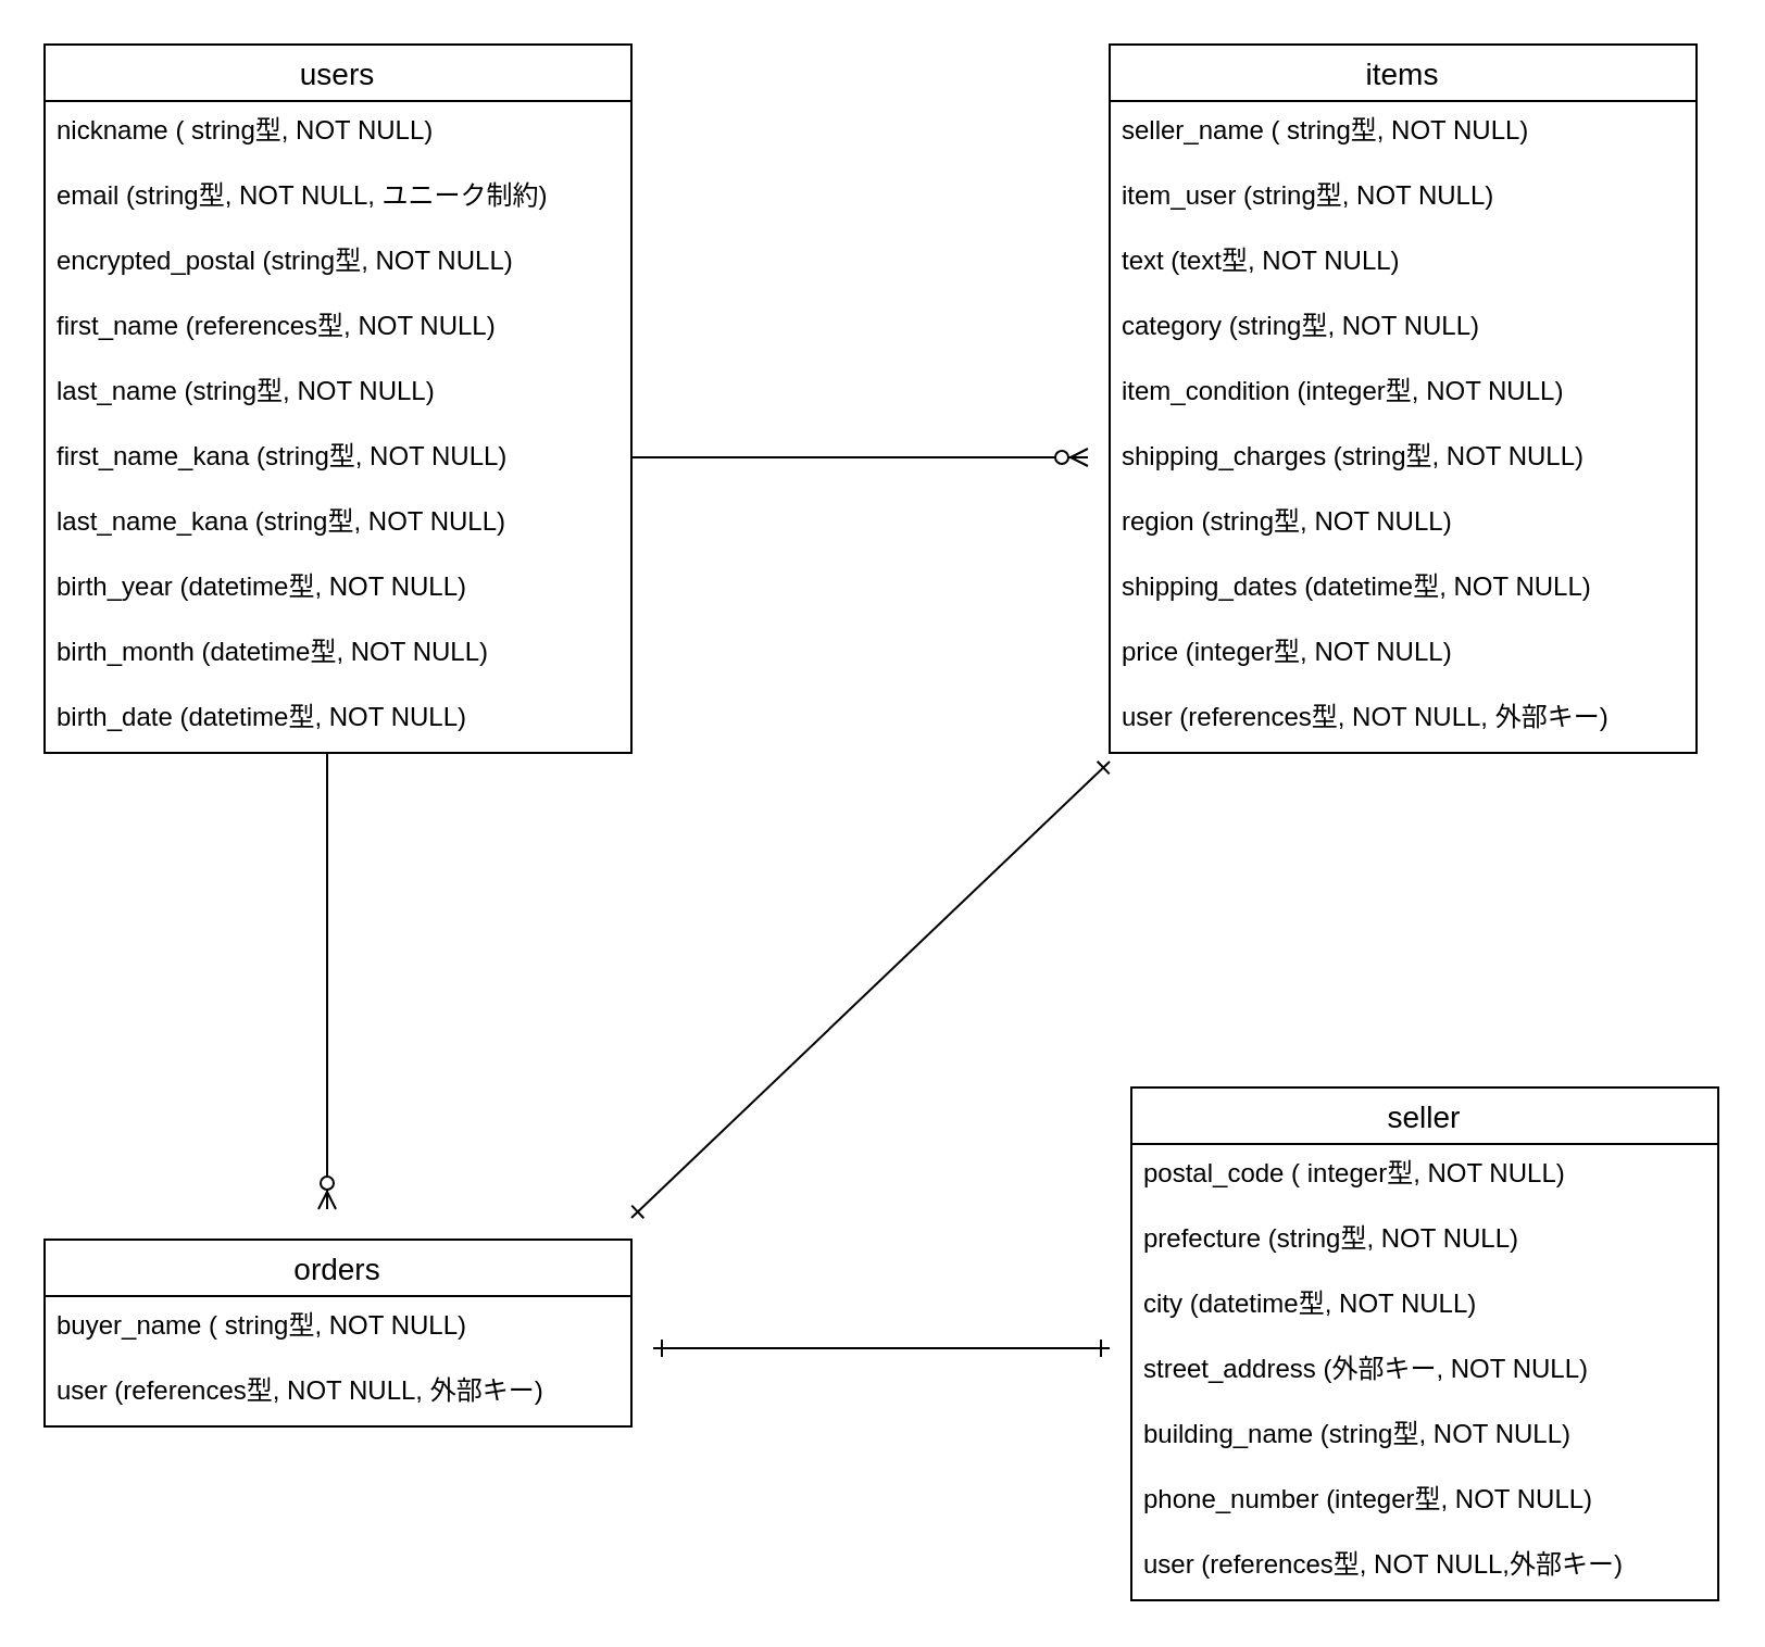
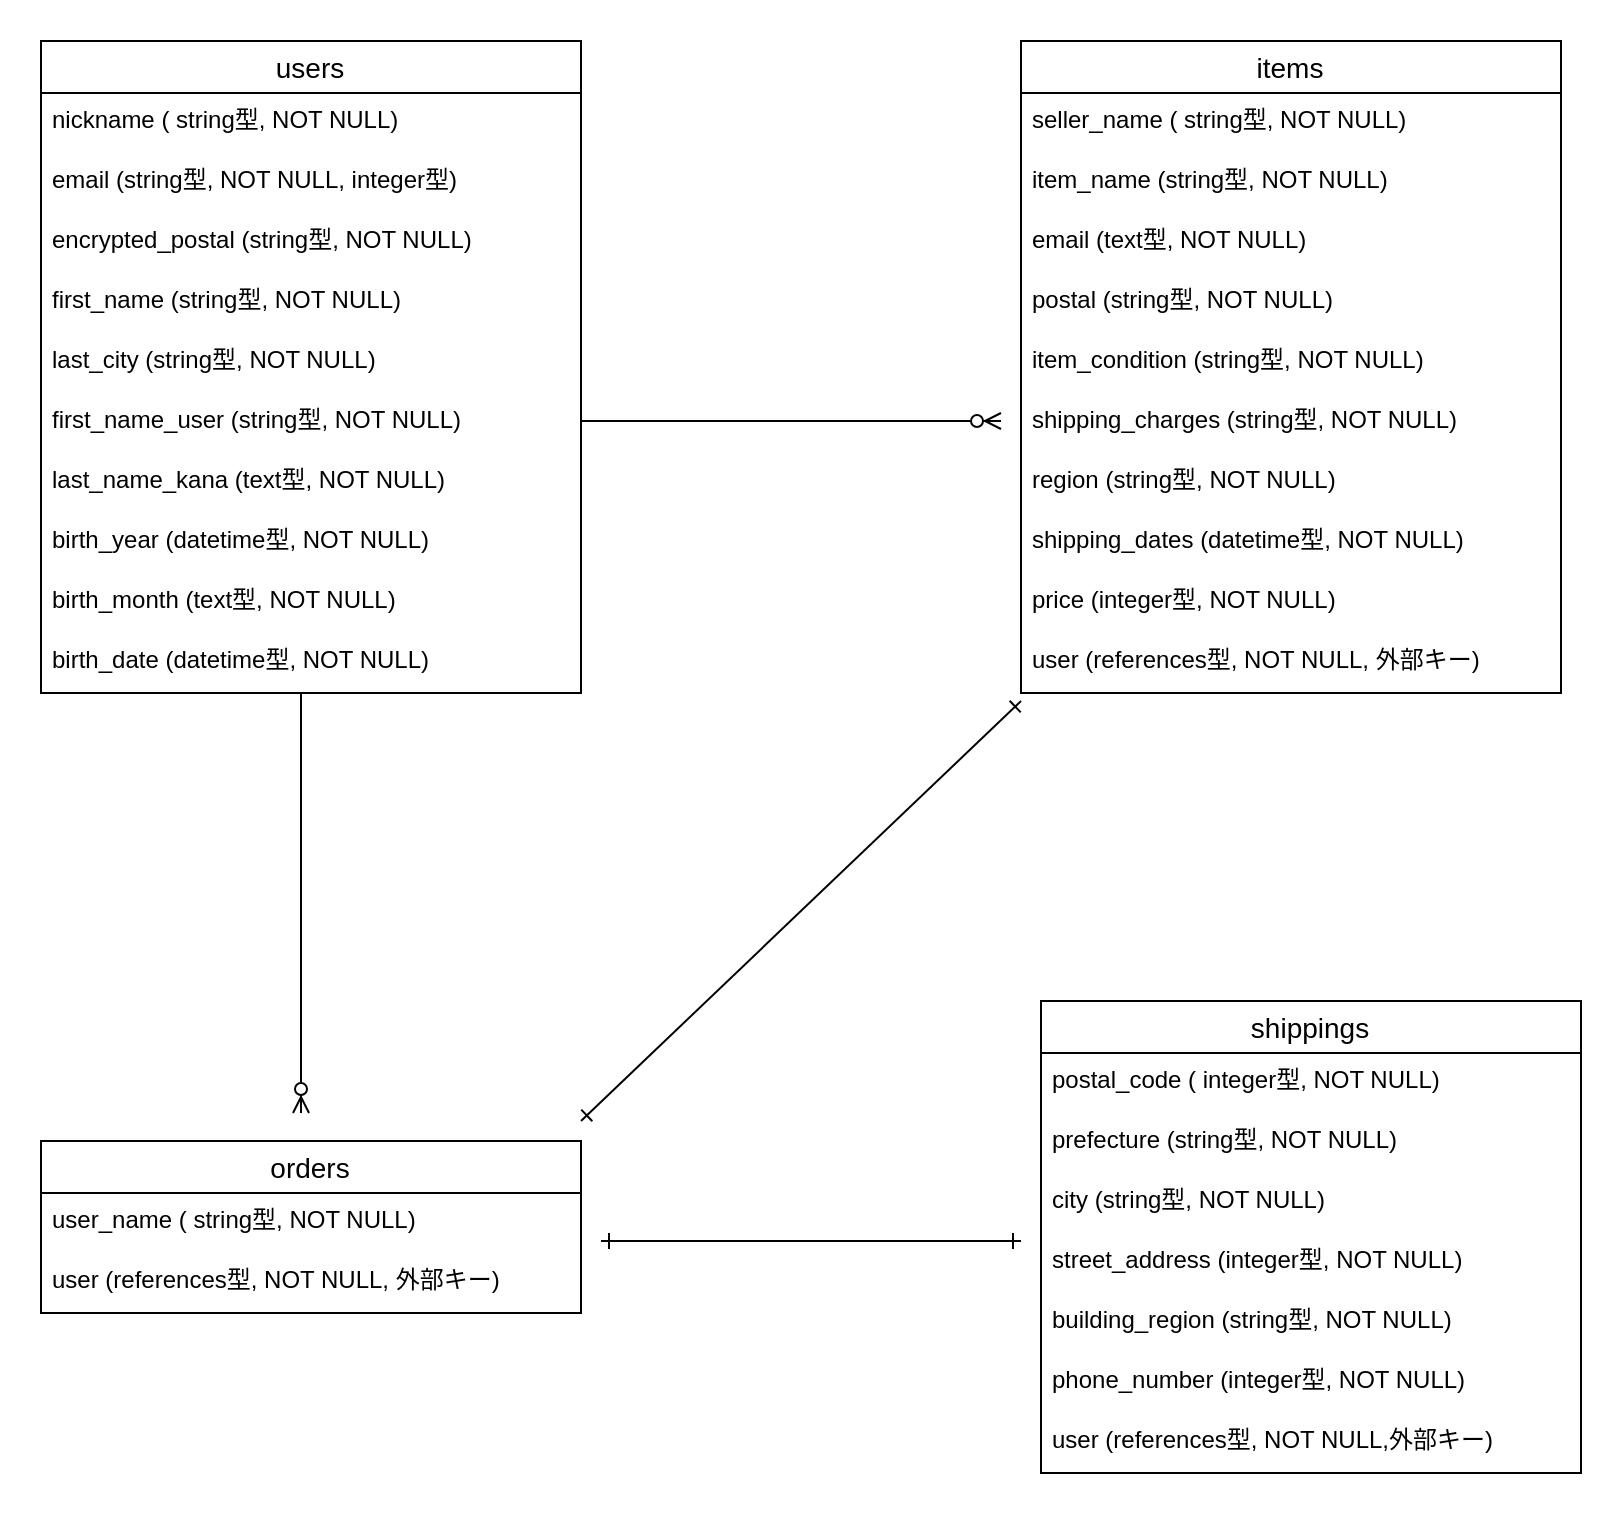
  <mxCell id="0" />
  <mxCell id="1" parent="0" />
  <mxCell id="2" value="users" style="swimlane;fontStyle=0;childLayout=stackLayout;horizontal=1;startSize=26;horizontalStack=0;resizeParent=1;resizeParentMax=0;resizeLast=0;collapsible=1;marginBottom=0;align=center;fontSize=14;" vertex="1" parent="1"><mxGeometry x="20" y="20" width="270" height="326" as="geometry" /></mxCell>
  <mxCell id="3" value="nickname ( string型, NOT NULL)" style="text;strokeColor=none;fillColor=none;spacingLeft=4;spacingRight=4;overflow=hidden;rotatable=0;points=[[0,0.5],[1,0.5]];portConstraint=eastwest;fontSize=12;" vertex="1" parent="2"><mxGeometry y="26" width="270" height="30" as="geometry" /></mxCell>
- <mxCell id="4" value="email (string型, NOT NULL, ユニーク制約)" style="text;strokeColor=none;fillColor=none;spacingLeft=4;spacingRight=4;overflow=hidden;rotatable=0;points=[[0,0.5],[1,0.5]];portConstraint=eastwest;fontSize=12;" vertex="1" parent="2"><mxGeometry y="56" width="270" height="30" as="geometry" /></mxCell>
+ <mxCell id="4" value="email (string型, NOT NULL, integer型)" style="text;strokeColor=none;fillColor=none;spacingLeft=4;spacingRight=4;overflow=hidden;rotatable=0;points=[[0,0.5],[1,0.5]];portConstraint=eastwest;fontSize=12;" vertex="1" parent="2"><mxGeometry y="56" width="270" height="30" as="geometry" /></mxCell>
  <mxCell id="5" value="encrypted_postal (string型, NOT NULL)" style="text;strokeColor=none;fillColor=none;spacingLeft=4;spacingRight=4;overflow=hidden;rotatable=0;points=[[0,0.5],[1,0.5]];portConstraint=eastwest;fontSize=12;" vertex="1" parent="2"><mxGeometry y="86" width="270" height="30" as="geometry" /></mxCell>
- <mxCell id="6" value="first_name (references型, NOT NULL)" style="text;strokeColor=none;fillColor=none;spacingLeft=4;spacingRight=4;overflow=hidden;rotatable=0;points=[[0,0.5],[1,0.5]];portConstraint=eastwest;fontSize=12;" vertex="1" parent="2"><mxGeometry y="116" width="270" height="30" as="geometry" /></mxCell>
- <mxCell id="7" value="last_name (string型, NOT NULL)" style="text;strokeColor=none;fillColor=none;spacingLeft=4;spacingRight=4;overflow=hidden;rotatable=0;points=[[0,0.5],[1,0.5]];portConstraint=eastwest;fontSize=12;" vertex="1" parent="2"><mxGeometry y="146" width="270" height="30" as="geometry" /></mxCell>
- <mxCell id="8" value="first_name_kana (string型, NOT NULL)" style="text;strokeColor=none;fillColor=none;spacingLeft=4;spacingRight=4;overflow=hidden;rotatable=0;points=[[0,0.5],[1,0.5]];portConstraint=eastwest;fontSize=12;" vertex="1" parent="2"><mxGeometry y="176" width="270" height="30" as="geometry" /></mxCell>
- <mxCell id="9" value="last_name_kana (string型, NOT NULL)" style="text;strokeColor=none;fillColor=none;spacingLeft=4;spacingRight=4;overflow=hidden;rotatable=0;points=[[0,0.5],[1,0.5]];portConstraint=eastwest;fontSize=12;" vertex="1" parent="2"><mxGeometry y="206" width="270" height="30" as="geometry" /></mxCell>
+ <mxCell id="6" value="first_name (string型, NOT NULL)" style="text;strokeColor=none;fillColor=none;spacingLeft=4;spacingRight=4;overflow=hidden;rotatable=0;points=[[0,0.5],[1,0.5]];portConstraint=eastwest;fontSize=12;" vertex="1" parent="2"><mxGeometry y="116" width="270" height="30" as="geometry" /></mxCell>
+ <mxCell id="7" value="last_city (string型, NOT NULL)" style="text;strokeColor=none;fillColor=none;spacingLeft=4;spacingRight=4;overflow=hidden;rotatable=0;points=[[0,0.5],[1,0.5]];portConstraint=eastwest;fontSize=12;" vertex="1" parent="2"><mxGeometry y="146" width="270" height="30" as="geometry" /></mxCell>
+ <mxCell id="8" value="first_name_user (string型, NOT NULL)" style="text;strokeColor=none;fillColor=none;spacingLeft=4;spacingRight=4;overflow=hidden;rotatable=0;points=[[0,0.5],[1,0.5]];portConstraint=eastwest;fontSize=12;" vertex="1" parent="2"><mxGeometry y="176" width="270" height="30" as="geometry" /></mxCell>
+ <mxCell id="9" value="last_name_kana (text型, NOT NULL)" style="text;strokeColor=none;fillColor=none;spacingLeft=4;spacingRight=4;overflow=hidden;rotatable=0;points=[[0,0.5],[1,0.5]];portConstraint=eastwest;fontSize=12;" vertex="1" parent="2"><mxGeometry y="206" width="270" height="30" as="geometry" /></mxCell>
  <mxCell id="10" value="birth_year (datetime型, NOT NULL)" style="text;strokeColor=none;fillColor=none;spacingLeft=4;spacingRight=4;overflow=hidden;rotatable=0;points=[[0,0.5],[1,0.5]];portConstraint=eastwest;fontSize=12;" vertex="1" parent="2"><mxGeometry y="236" width="270" height="30" as="geometry" /></mxCell>
- <mxCell id="11" value="birth_month (datetime型, NOT NULL)" style="text;strokeColor=none;fillColor=none;spacingLeft=4;spacingRight=4;overflow=hidden;rotatable=0;points=[[0,0.5],[1,0.5]];portConstraint=eastwest;fontSize=12;" vertex="1" parent="2"><mxGeometry y="266" width="270" height="30" as="geometry" /></mxCell>
+ <mxCell id="11" value="birth_month (text型, NOT NULL)" style="text;strokeColor=none;fillColor=none;spacingLeft=4;spacingRight=4;overflow=hidden;rotatable=0;points=[[0,0.5],[1,0.5]];portConstraint=eastwest;fontSize=12;" vertex="1" parent="2"><mxGeometry y="266" width="270" height="30" as="geometry" /></mxCell>
  <mxCell id="12" value="birth_date (datetime型, NOT NULL)" style="text;strokeColor=none;fillColor=none;spacingLeft=4;spacingRight=4;overflow=hidden;rotatable=0;points=[[0,0.5],[1,0.5]];portConstraint=eastwest;fontSize=12;" vertex="1" parent="2"><mxGeometry y="296" width="270" height="30" as="geometry" /></mxCell>
  <mxCell id="13" value="items" style="swimlane;fontStyle=0;childLayout=stackLayout;horizontal=1;startSize=26;horizontalStack=0;resizeParent=1;resizeParentMax=0;resizeLast=0;collapsible=1;marginBottom=0;align=center;fontSize=14;" vertex="1" parent="1"><mxGeometry x="510" y="20" width="270" height="326" as="geometry" /></mxCell>
  <mxCell id="14" value="seller_name ( string型, NOT NULL)" style="text;strokeColor=none;fillColor=none;spacingLeft=4;spacingRight=4;overflow=hidden;rotatable=0;points=[[0,0.5],[1,0.5]];portConstraint=eastwest;fontSize=12;" vertex="1" parent="13"><mxGeometry y="26" width="270" height="30" as="geometry" /></mxCell>
- <mxCell id="15" value="item_user (string型, NOT NULL)" style="text;strokeColor=none;fillColor=none;spacingLeft=4;spacingRight=4;overflow=hidden;rotatable=0;points=[[0,0.5],[1,0.5]];portConstraint=eastwest;fontSize=12;" vertex="1" parent="13"><mxGeometry y="56" width="270" height="30" as="geometry" /></mxCell>
- <mxCell id="16" value="text (text型, NOT NULL)" style="text;strokeColor=none;fillColor=none;spacingLeft=4;spacingRight=4;overflow=hidden;rotatable=0;points=[[0,0.5],[1,0.5]];portConstraint=eastwest;fontSize=12;" vertex="1" parent="13"><mxGeometry y="86" width="270" height="30" as="geometry" /></mxCell>
- <mxCell id="17" value="category (string型, NOT NULL)" style="text;strokeColor=none;fillColor=none;spacingLeft=4;spacingRight=4;overflow=hidden;rotatable=0;points=[[0,0.5],[1,0.5]];portConstraint=eastwest;fontSize=12;" vertex="1" parent="13"><mxGeometry y="116" width="270" height="30" as="geometry" /></mxCell>
- <mxCell id="18" value="item_condition (integer型, NOT NULL)" style="text;strokeColor=none;fillColor=none;spacingLeft=4;spacingRight=4;overflow=hidden;rotatable=0;points=[[0,0.5],[1,0.5]];portConstraint=eastwest;fontSize=12;" vertex="1" parent="13"><mxGeometry y="146" width="270" height="30" as="geometry" /></mxCell>
+ <mxCell id="15" value="item_name (string型, NOT NULL)" style="text;strokeColor=none;fillColor=none;spacingLeft=4;spacingRight=4;overflow=hidden;rotatable=0;points=[[0,0.5],[1,0.5]];portConstraint=eastwest;fontSize=12;" vertex="1" parent="13"><mxGeometry y="56" width="270" height="30" as="geometry" /></mxCell>
+ <mxCell id="16" value="email (text型, NOT NULL)" style="text;strokeColor=none;fillColor=none;spacingLeft=4;spacingRight=4;overflow=hidden;rotatable=0;points=[[0,0.5],[1,0.5]];portConstraint=eastwest;fontSize=12;" vertex="1" parent="13"><mxGeometry y="86" width="270" height="30" as="geometry" /></mxCell>
+ <mxCell id="17" value="postal (string型, NOT NULL)" style="text;strokeColor=none;fillColor=none;spacingLeft=4;spacingRight=4;overflow=hidden;rotatable=0;points=[[0,0.5],[1,0.5]];portConstraint=eastwest;fontSize=12;" vertex="1" parent="13"><mxGeometry y="116" width="270" height="30" as="geometry" /></mxCell>
+ <mxCell id="18" value="item_condition (string型, NOT NULL)" style="text;strokeColor=none;fillColor=none;spacingLeft=4;spacingRight=4;overflow=hidden;rotatable=0;points=[[0,0.5],[1,0.5]];portConstraint=eastwest;fontSize=12;" vertex="1" parent="13"><mxGeometry y="146" width="270" height="30" as="geometry" /></mxCell>
  <mxCell id="19" value="shipping_charges (string型, NOT NULL)" style="text;strokeColor=none;fillColor=none;spacingLeft=4;spacingRight=4;overflow=hidden;rotatable=0;points=[[0,0.5],[1,0.5]];portConstraint=eastwest;fontSize=12;" vertex="1" parent="13"><mxGeometry y="176" width="270" height="30" as="geometry" /></mxCell>
  <mxCell id="20" value="region (string型, NOT NULL)" style="text;strokeColor=none;fillColor=none;spacingLeft=4;spacingRight=4;overflow=hidden;rotatable=0;points=[[0,0.5],[1,0.5]];portConstraint=eastwest;fontSize=12;" vertex="1" parent="13"><mxGeometry y="206" width="270" height="30" as="geometry" /></mxCell>
  <mxCell id="21" value="shipping_dates (datetime型, NOT NULL)" style="text;strokeColor=none;fillColor=none;spacingLeft=4;spacingRight=4;overflow=hidden;rotatable=0;points=[[0,0.5],[1,0.5]];portConstraint=eastwest;fontSize=12;" vertex="1" parent="13"><mxGeometry y="236" width="270" height="30" as="geometry" /></mxCell>
  <mxCell id="22" value="price (integer型, NOT NULL)" style="text;strokeColor=none;fillColor=none;spacingLeft=4;spacingRight=4;overflow=hidden;rotatable=0;points=[[0,0.5],[1,0.5]];portConstraint=eastwest;fontSize=12;" vertex="1" parent="13"><mxGeometry y="266" width="270" height="30" as="geometry" /></mxCell>
  <mxCell id="23" value="user (references型, NOT NULL, 外部キー)" style="text;strokeColor=none;fillColor=none;spacingLeft=4;spacingRight=4;overflow=hidden;rotatable=0;points=[[0,0.5],[1,0.5]];portConstraint=eastwest;fontSize=12;" vertex="1" parent="13"><mxGeometry y="296" width="270" height="30" as="geometry" /></mxCell>
  <mxCell id="24" value="orders" style="swimlane;fontStyle=0;childLayout=stackLayout;horizontal=1;startSize=26;horizontalStack=0;resizeParent=1;resizeParentMax=0;resizeLast=0;collapsible=1;marginBottom=0;align=center;fontSize=14;" vertex="1" parent="1"><mxGeometry x="20" y="570" width="270" height="86" as="geometry" /></mxCell>
- <mxCell id="25" value="buyer_name ( string型, NOT NULL)" style="text;strokeColor=none;fillColor=none;spacingLeft=4;spacingRight=4;overflow=hidden;rotatable=0;points=[[0,0.5],[1,0.5]];portConstraint=eastwest;fontSize=12;" vertex="1" parent="24"><mxGeometry y="26" width="270" height="30" as="geometry" /></mxCell>
+ <mxCell id="25" value="user_name ( string型, NOT NULL)" style="text;strokeColor=none;fillColor=none;spacingLeft=4;spacingRight=4;overflow=hidden;rotatable=0;points=[[0,0.5],[1,0.5]];portConstraint=eastwest;fontSize=12;" vertex="1" parent="24"><mxGeometry y="26" width="270" height="30" as="geometry" /></mxCell>
  <mxCell id="26" value="user (references型, NOT NULL, 外部キー)" style="text;strokeColor=none;fillColor=none;spacingLeft=4;spacingRight=4;overflow=hidden;rotatable=0;points=[[0,0.5],[1,0.5]];portConstraint=eastwest;fontSize=12;" vertex="1" parent="24"><mxGeometry y="56" width="270" height="30" as="geometry" /></mxCell>
- <mxCell id="27" value="seller" style="swimlane;fontStyle=0;childLayout=stackLayout;horizontal=1;startSize=26;horizontalStack=0;resizeParent=1;resizeParentMax=0;resizeLast=0;collapsible=1;marginBottom=0;align=center;fontSize=14;" vertex="1" parent="1"><mxGeometry x="520" y="500" width="270" height="236" as="geometry" /></mxCell>
+ <mxCell id="27" value="shippings" style="swimlane;fontStyle=0;childLayout=stackLayout;horizontal=1;startSize=26;horizontalStack=0;resizeParent=1;resizeParentMax=0;resizeLast=0;collapsible=1;marginBottom=0;align=center;fontSize=14;" vertex="1" parent="1"><mxGeometry x="520" y="500" width="270" height="236" as="geometry" /></mxCell>
  <mxCell id="28" value="postal_code ( integer型, NOT NULL)" style="text;strokeColor=none;fillColor=none;spacingLeft=4;spacingRight=4;overflow=hidden;rotatable=0;points=[[0,0.5],[1,0.5]];portConstraint=eastwest;fontSize=12;" vertex="1" parent="27"><mxGeometry y="26" width="270" height="30" as="geometry" /></mxCell>
  <mxCell id="29" value="prefecture (string型, NOT NULL)" style="text;strokeColor=none;fillColor=none;spacingLeft=4;spacingRight=4;overflow=hidden;rotatable=0;points=[[0,0.5],[1,0.5]];portConstraint=eastwest;fontSize=12;" vertex="1" parent="27"><mxGeometry y="56" width="270" height="30" as="geometry" /></mxCell>
- <mxCell id="30" value="city (datetime型, NOT NULL)" style="text;strokeColor=none;fillColor=none;spacingLeft=4;spacingRight=4;overflow=hidden;rotatable=0;points=[[0,0.5],[1,0.5]];portConstraint=eastwest;fontSize=12;" vertex="1" parent="27"><mxGeometry y="86" width="270" height="30" as="geometry" /></mxCell>
- <mxCell id="31" value="street_address (外部キー, NOT NULL)" style="text;strokeColor=none;fillColor=none;spacingLeft=4;spacingRight=4;overflow=hidden;rotatable=0;points=[[0,0.5],[1,0.5]];portConstraint=eastwest;fontSize=12;" vertex="1" parent="27"><mxGeometry y="116" width="270" height="30" as="geometry" /></mxCell>
- <mxCell id="32" value="building_name (string型, NOT NULL)" style="text;strokeColor=none;fillColor=none;spacingLeft=4;spacingRight=4;overflow=hidden;rotatable=0;points=[[0,0.5],[1,0.5]];portConstraint=eastwest;fontSize=12;" vertex="1" parent="27"><mxGeometry y="146" width="270" height="30" as="geometry" /></mxCell>
+ <mxCell id="30" value="city (string型, NOT NULL)" style="text;strokeColor=none;fillColor=none;spacingLeft=4;spacingRight=4;overflow=hidden;rotatable=0;points=[[0,0.5],[1,0.5]];portConstraint=eastwest;fontSize=12;" vertex="1" parent="27"><mxGeometry y="86" width="270" height="30" as="geometry" /></mxCell>
+ <mxCell id="31" value="street_address (integer型, NOT NULL)" style="text;strokeColor=none;fillColor=none;spacingLeft=4;spacingRight=4;overflow=hidden;rotatable=0;points=[[0,0.5],[1,0.5]];portConstraint=eastwest;fontSize=12;" vertex="1" parent="27"><mxGeometry y="116" width="270" height="30" as="geometry" /></mxCell>
+ <mxCell id="32" value="building_region (string型, NOT NULL)" style="text;strokeColor=none;fillColor=none;spacingLeft=4;spacingRight=4;overflow=hidden;rotatable=0;points=[[0,0.5],[1,0.5]];portConstraint=eastwest;fontSize=12;" vertex="1" parent="27"><mxGeometry y="146" width="270" height="30" as="geometry" /></mxCell>
  <mxCell id="33" value="phone_number (integer型, NOT NULL)" style="text;strokeColor=none;fillColor=none;spacingLeft=4;spacingRight=4;overflow=hidden;rotatable=0;points=[[0,0.5],[1,0.5]];portConstraint=eastwest;fontSize=12;" vertex="1" parent="27"><mxGeometry y="176" width="270" height="30" as="geometry" /></mxCell>
  <mxCell id="34" value="user (references型, NOT NULL,外部キー)" style="text;strokeColor=none;fillColor=none;spacingLeft=4;spacingRight=4;overflow=hidden;rotatable=0;points=[[0,0.5],[1,0.5]];portConstraint=eastwest;fontSize=12;" vertex="1" parent="27"><mxGeometry y="206" width="270" height="30" as="geometry" /></mxCell>
  <mxCell id="35" value="" style="fontSize=18;html=1;endArrow=ERzeroToMany;endFill=1;strokeColor=default;" edge="1" parent="1"><mxGeometry width="100" height="100" relative="1" as="geometry"><mxPoint x="290" y="210" as="sourcePoint" /><mxPoint x="500" y="210" as="targetPoint" /></mxGeometry></mxCell>
  <mxCell id="36" value="" style="fontSize=12;html=1;endArrow=ERone;startArrow=ERone;strokeColor=default;startFill=0;endFill=0;" edge="1" parent="1"><mxGeometry width="100" height="100" relative="1" as="geometry"><mxPoint x="290" y="560" as="sourcePoint" /><mxPoint x="510" y="350" as="targetPoint" /></mxGeometry></mxCell>
  <mxCell id="37" value="" style="fontSize=12;html=1;endArrow=ERzeroToMany;endFill=1;strokeColor=default;" edge="1" parent="1"><mxGeometry width="100" height="100" relative="1" as="geometry"><mxPoint x="150" y="346" as="sourcePoint" /><mxPoint x="150" y="556" as="targetPoint" /></mxGeometry></mxCell>
  <mxCell id="38" value="" style="fontSize=12;html=1;endArrow=ERone;startArrow=ERone;strokeColor=default;startFill=0;endFill=0;" edge="1" parent="1"><mxGeometry width="100" height="100" relative="1" as="geometry"><mxPoint x="300" y="620" as="sourcePoint" /><mxPoint x="510" y="620" as="targetPoint" /></mxGeometry></mxCell>
